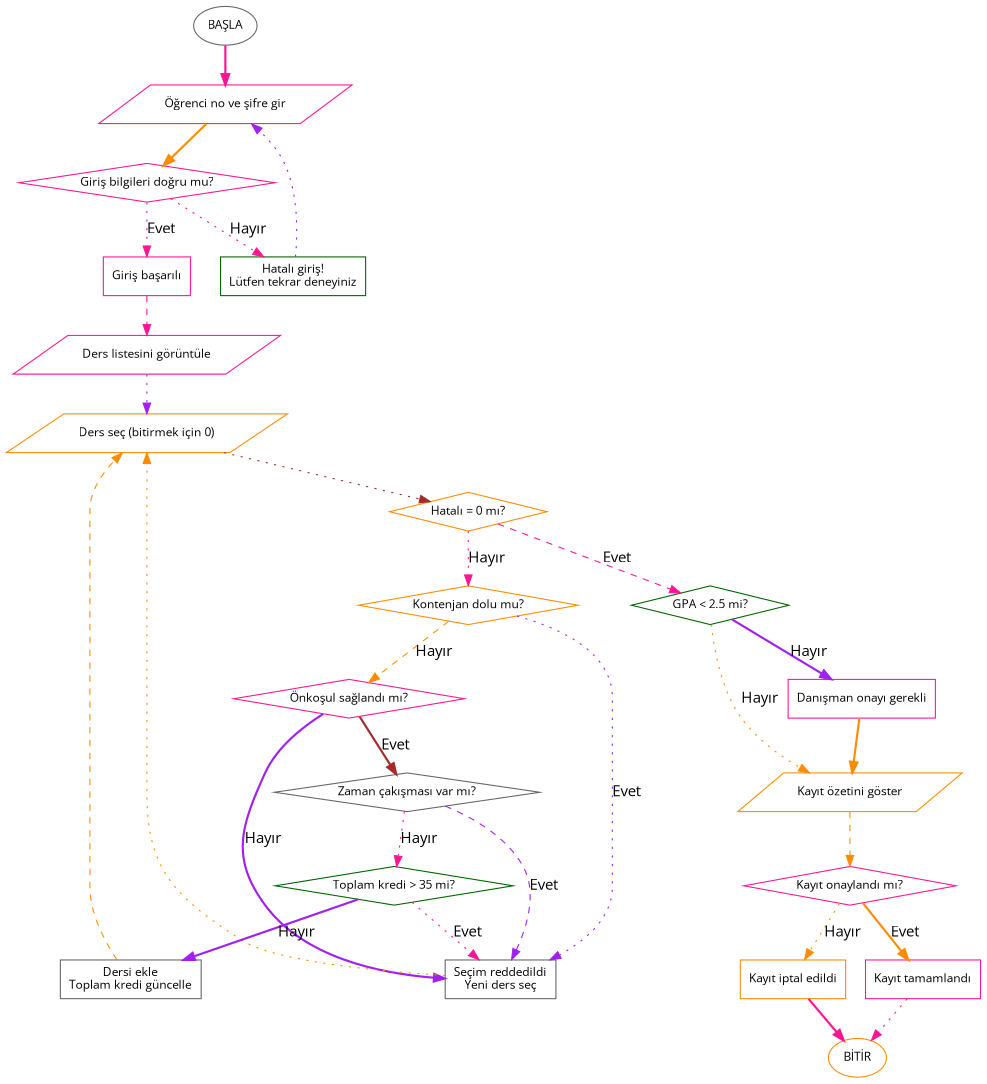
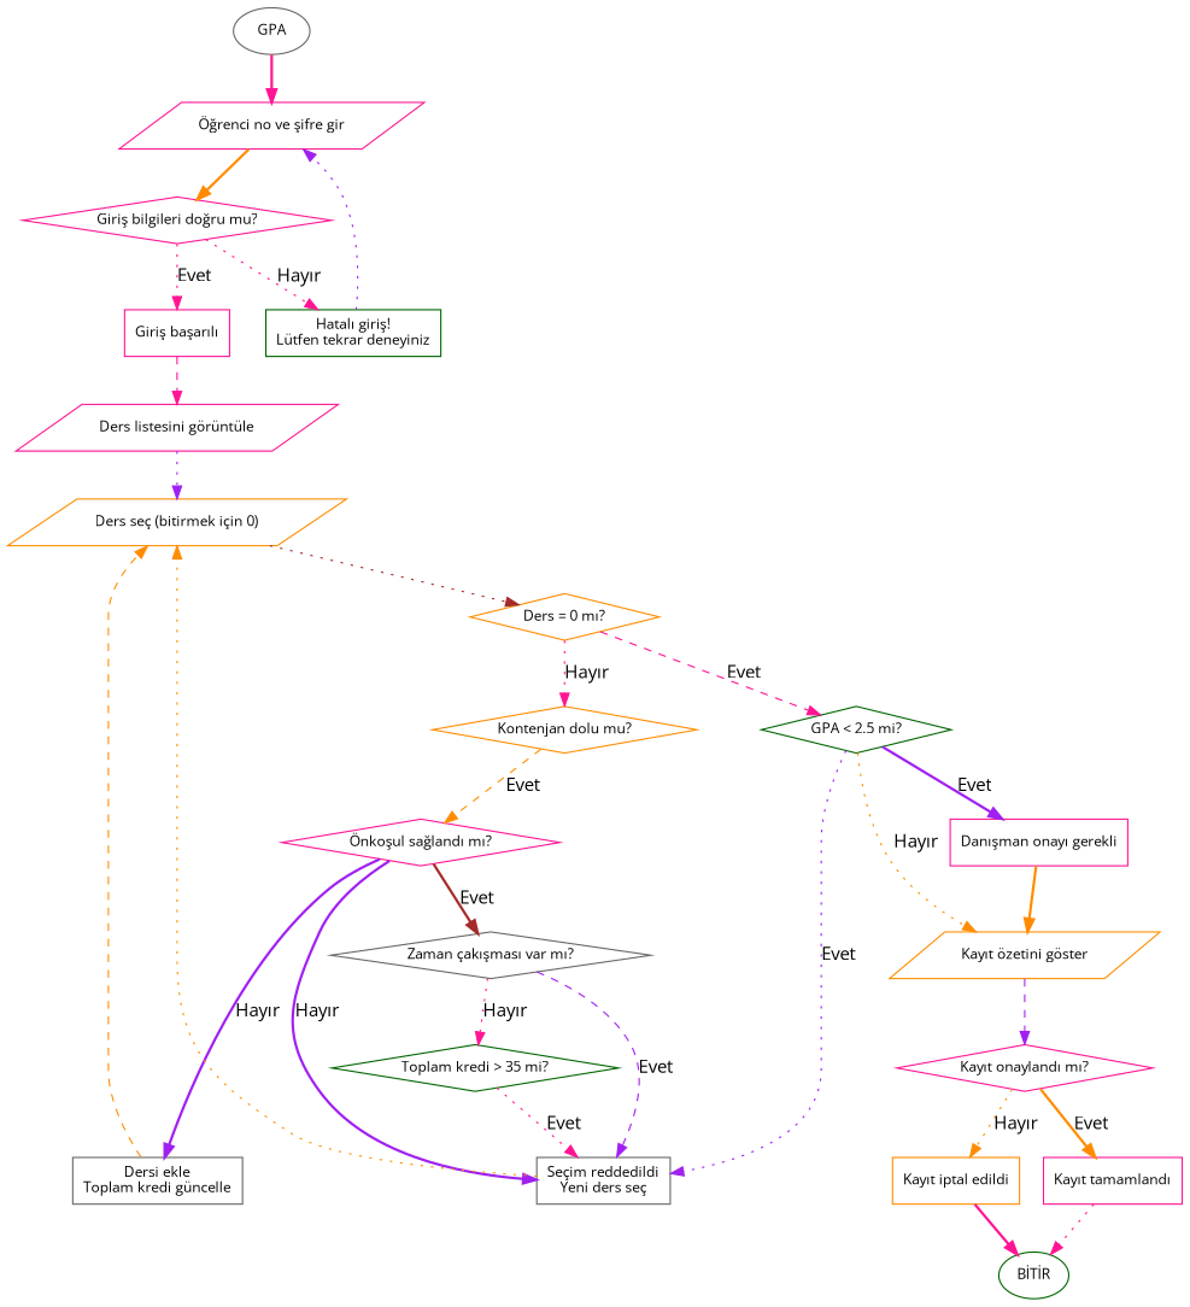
  digraph {
    fontname="Open Sans"
    rankdir=TB
    node [color=deeppink fontname="Open Sans" fontsize=11 shape=diamond]
    edge [color=deeppink fontname="Open Sans" style=dotted]
-   n1 [color=gray40 label="BAŞLA" shape=oval]
+   n1 [color=gray40 label=GPA shape=oval]
    n2 [label="Öğrenci no ve şifre gir" shape=parallelogram]
    n3 [label="Giriş bilgileri doğru mu?"]
    n4 [color=darkgreen label="Hatalı giriş!\nLütfen tekrar deneyiniz" shape=box]
    n5 [label="Giriş başarılı" shape=box]
    n6 [label="Ders listesini görüntüle" shape=parallelogram]
    n7 [color=darkorange label="Ders seç (bitirmek için 0)" shape=parallelogram]
-   n8 [color=darkorange label="Hatalı = 0 mı?"]
+   n8 [color=darkorange label="Ders = 0 mı?"]
    n9 [color=darkorange label="Kontenjan dolu mu?"]
    n10 [color=darkgreen label="GPA < 2.5 mi?"]
    n11 [label="Önkoşul sağlandı mı?"]
    n12 [color=gray40 label="Seçim reddedildi\nYeni ders seç" shape=box]
    n13 [label="Danışman onayı gerekli" shape=box]
    n14 [color=darkorange label="Kayıt özetini göster" shape=parallelogram]
    n15 [color=gray40 label="Zaman çakışması var mı?"]
    n16 [color=darkgreen label="Toplam kredi > 35 mi?"]
    n17 [color=gray40 label="Dersi ekle\nToplam kredi güncelle" shape=box]
    n18 [label="Kayıt onaylandı mı?"]
    n19 [label="Kayıt tamamlandı" shape=box]
    n20 [color=darkorange label="Kayıt iptal edildi" shape=box]
-   n21 [color=darkorange label="BİTİR" shape=oval]
+   n21 [color=darkgreen label="BİTİR" shape=oval]
    n1 -> n2 [style=bold]
    n2 -> n3 [color=darkorange style=bold]
    n3 -> n4 [label="Hayır"]
    n3 -> n5 [label=Evet]
    n4 -> n2 [color=purple]
    n5 -> n6 [style=dashed]
    n6 -> n7 [color=purple]
    n7 -> n8 [color=brown]
    n8 -> n9 [label="Hayır"]
    n8 -> n10 [label=Evet style=dashed]
-   n9 -> n11 [color=darkorange label="Hayır" style=dashed]
-   n9 -> n12 [color=purple label=Evet]
-   n10 -> n13 [color=purple label="Hayır" style=bold]
+   n9 -> n11 [color=darkorange label=Evet style=dashed]
+   n10 -> n12 [color=purple label=Evet]
+   n10 -> n13 [color=purple label=Evet style=bold]
    n10 -> n14 [color=darkorange label="Hayır"]
    n11 -> n12 [color=purple label="Hayır" style=bold]
    n11 -> n15 [color=brown label=Evet style=bold]
    n12 -> n7 [color=darkorange]
    n13 -> n14 [color=darkorange style=bold]
-   n14 -> n18 [color=darkorange style=dashed]
+   n14 -> n18 [color=purple style=dashed]
    n15 -> n12 [color=purple label=Evet style=dashed]
    n15 -> n16 [label="Hayır"]
    n16 -> n12 [label=Evet]
-   n16 -> n17 [color=purple label="Hayır" style=bold]
+   n11 -> n17 [color=purple label="Hayır" style=bold]
    n17 -> n7 [color=darkorange style=dashed]
    n18 -> n19 [color=darkorange label=Evet style=bold]
    n18 -> n20 [color=darkorange label="Hayır"]
    n19 -> n21
    n20 -> n21 [style=bold]
  }
